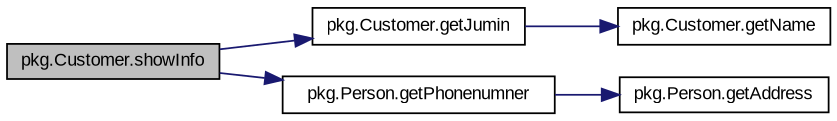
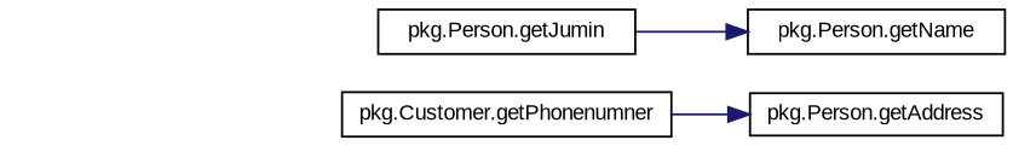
  digraph {
    fontname="Liberation Sans"
    rankdir=LR
    node [color=black fillcolor=white fontname="Liberation Sans" fontsize=10 shape=record style=filled]
    edge [color=midnightblue fontname="Liberation Sans" fontsize=10 labelfontname=Helvetica labelfontsize=10 style=solid]
-   n1 [fillcolor=grey75 fontcolor=black height=0.2 label="pkg.Customer.showInfo" width=0.4]
-   n2 [height=0.2 label="pkg.Customer.getJumin" width=0.4]
-   n3 [height=0.2 label="pkg.Person.getPhonenumner" width=0.4]
+   n2 [height=0.2 label="pkg.Person.getJumin" width=0.4]
+   n3 [height=0.2 label="pkg.Customer.getPhonenumner" width=0.4]
    n4 [height=0.2 label="pkg.Person.getAddress" width=0.4]
-   n5 [height=0.2 label="pkg.Customer.getName" width=0.4]
-   n1 -> n2
-   n1 -> n3
+   n5 [height=0.2 label="pkg.Person.getName" width=0.4]
    n2 -> n5
    n3 -> n4
  }
